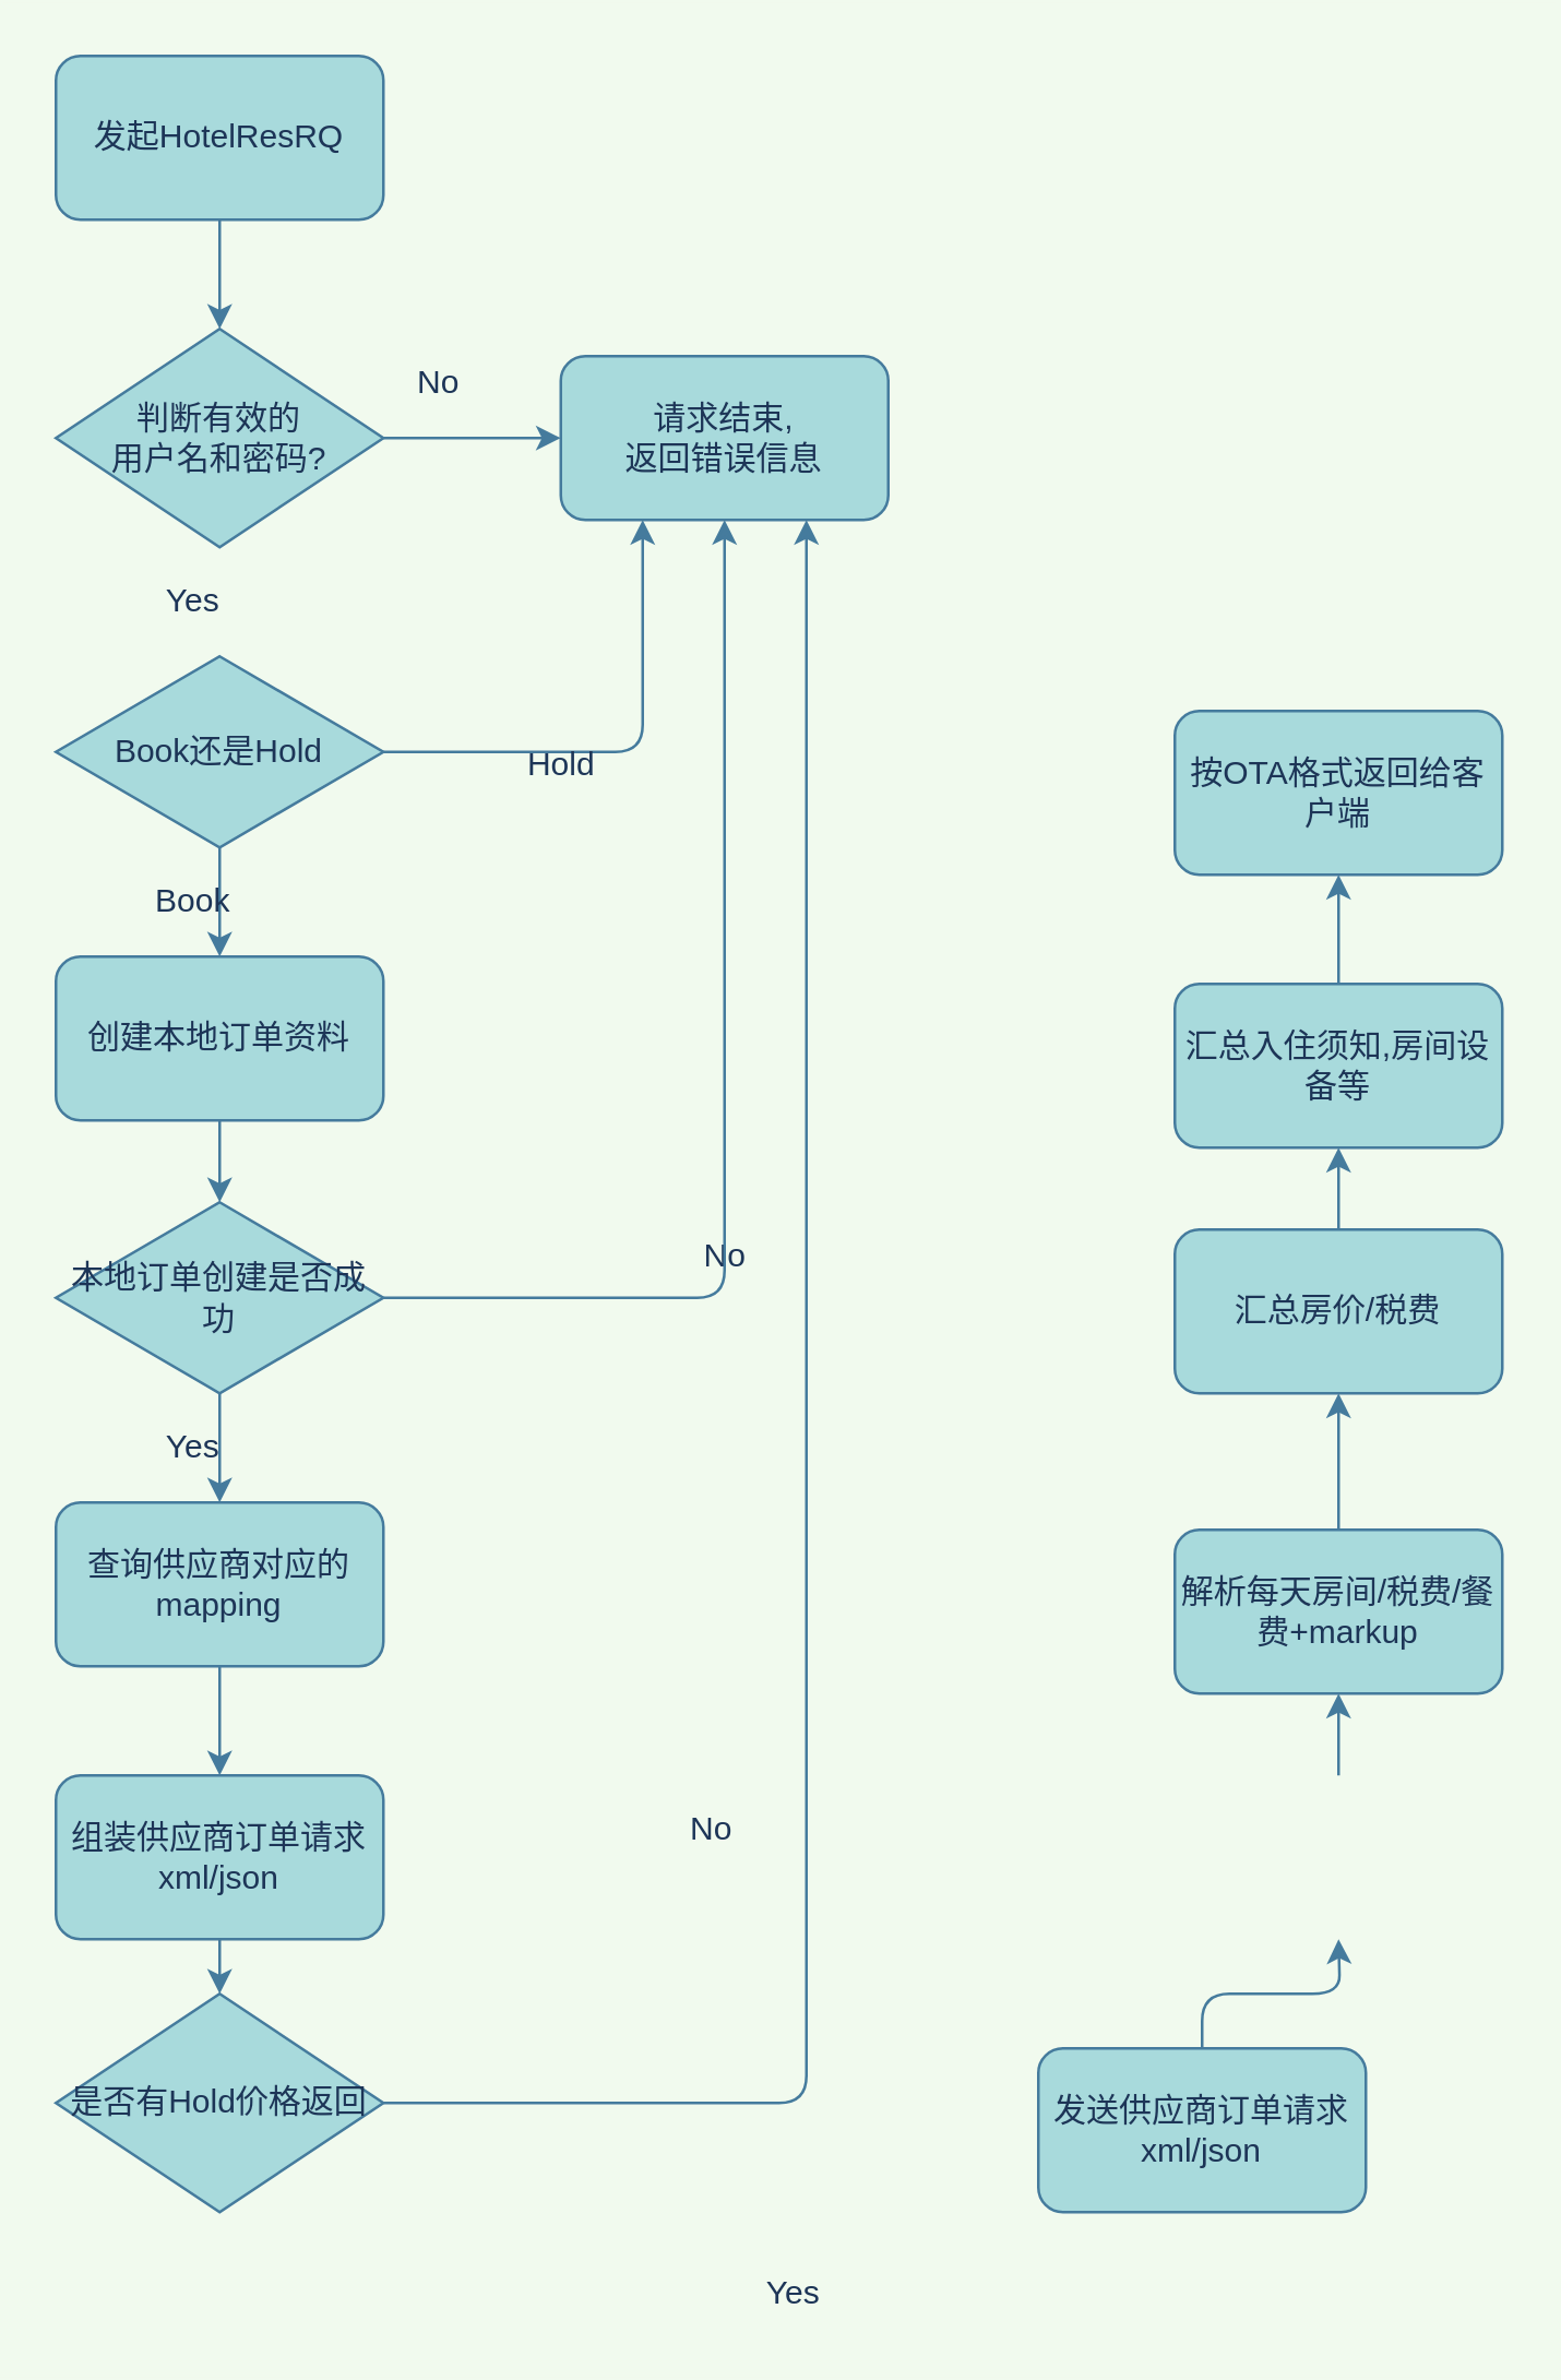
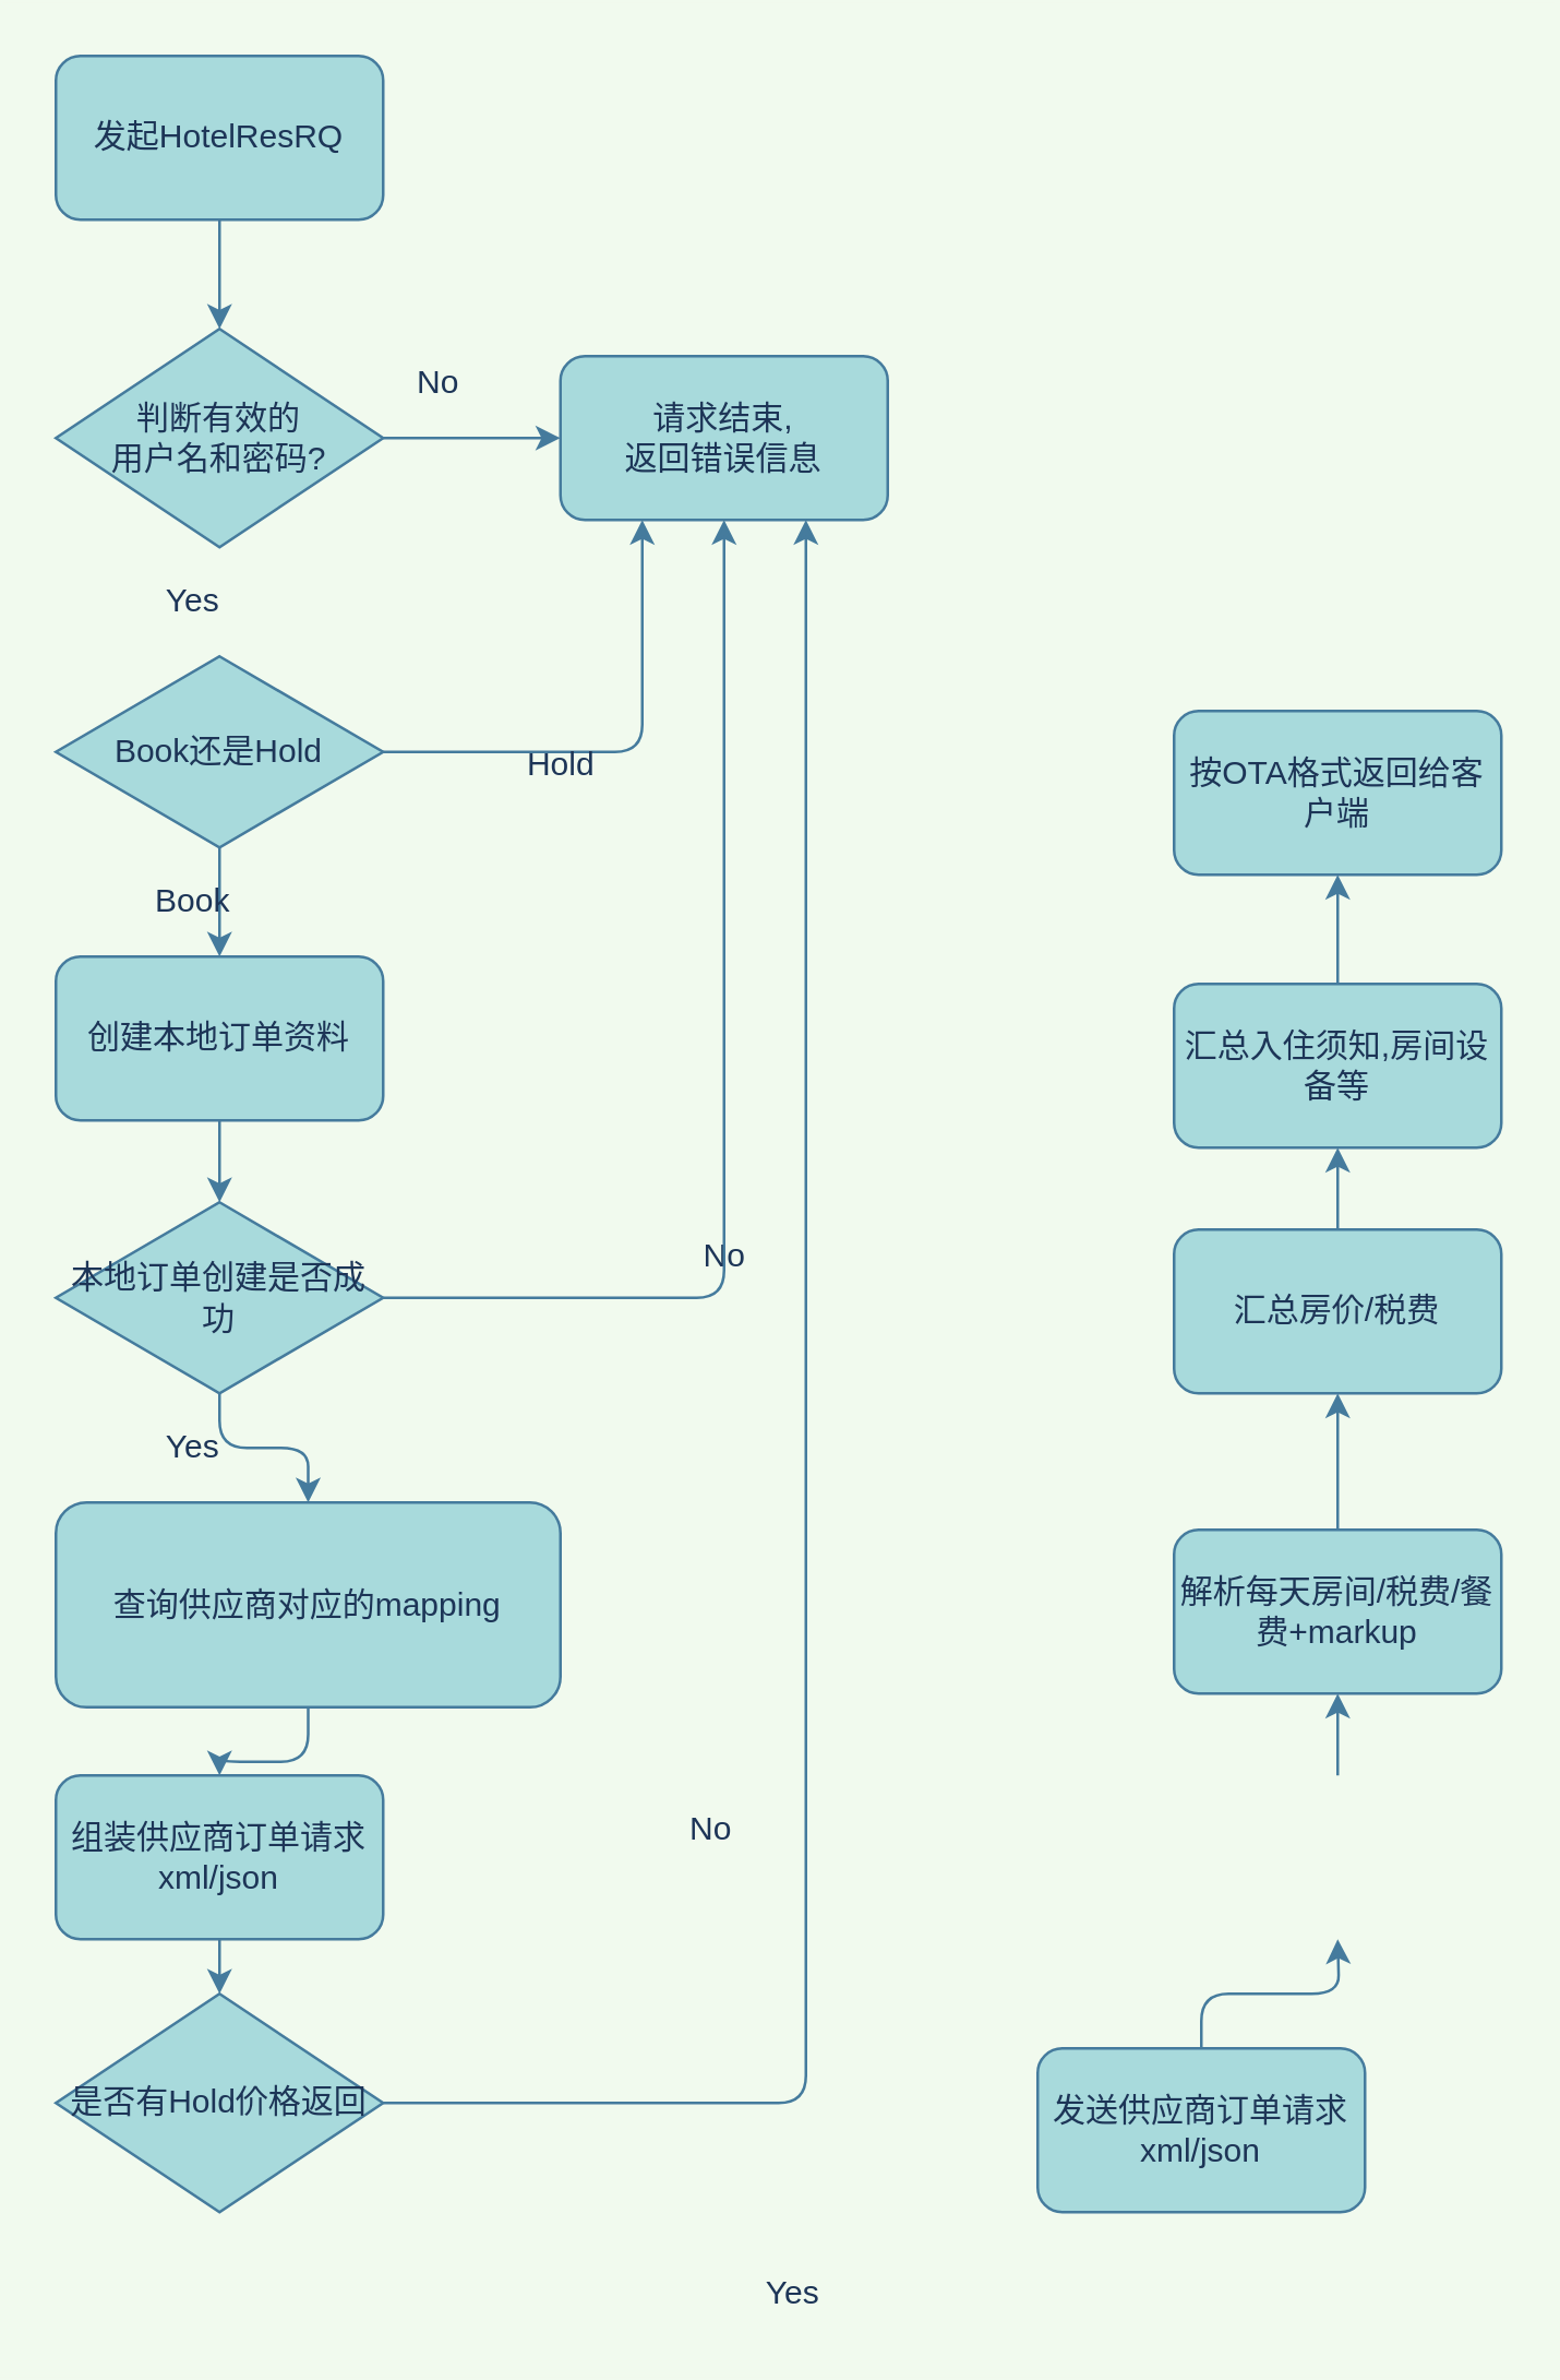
  <mxCell id="0" />
  <mxCell id="1" parent="0" />
  <mxCell id="2" style="edgeStyle=orthogonalEdgeStyle;curved=0;rounded=1;sketch=0;orthogonalLoop=1;jettySize=auto;html=1;exitX=0.5;exitY=1;exitDx=0;exitDy=0;entryX=0.5;entryY=0;entryDx=0;entryDy=0;strokeColor=#457B9D;fillColor=#A8DADC;fontColor=#1D3557;" edge="1" parent="1" source="3" target="5"><mxGeometry relative="1" as="geometry" /></mxCell>
  <mxCell id="3" value="发起HotelResRQ" style="rounded=1;whiteSpace=wrap;html=1;sketch=0;strokeColor=#457B9D;fillColor=#A8DADC;fontColor=#1D3557;" vertex="1" parent="1"><mxGeometry x="20" y="20" width="120" height="60" as="geometry" /></mxCell>
  <mxCell id="4" style="edgeStyle=orthogonalEdgeStyle;curved=0;rounded=1;sketch=0;orthogonalLoop=1;jettySize=auto;html=1;exitX=1;exitY=0.5;exitDx=0;exitDy=0;strokeColor=#457B9D;fillColor=#A8DADC;fontColor=#1D3557;entryX=0;entryY=0.5;entryDx=0;entryDy=0;" edge="1" parent="1" source="5" target="6"><mxGeometry relative="1" as="geometry"><mxPoint x="200" y="160" as="targetPoint" /></mxGeometry></mxCell>
  <mxCell id="5" value="判断有效的&lt;br&gt;用户名和密码?" style="rhombus;whiteSpace=wrap;html=1;rounded=0;sketch=0;strokeColor=#457B9D;fillColor=#A8DADC;fontColor=#1D3557;" vertex="1" parent="1"><mxGeometry x="20" y="120" width="120" height="80" as="geometry" /></mxCell>
  <mxCell id="6" value="请求结束,&lt;br&gt;返回错误信息" style="rounded=1;whiteSpace=wrap;html=1;sketch=0;strokeColor=#457B9D;fillColor=#A8DADC;fontColor=#1D3557;" vertex="1" parent="1"><mxGeometry x="205" y="130" width="120" height="60" as="geometry" /></mxCell>
  <mxCell id="7" style="edgeStyle=orthogonalEdgeStyle;curved=0;rounded=1;sketch=0;orthogonalLoop=1;jettySize=auto;html=1;exitX=0.5;exitY=1;exitDx=0;exitDy=0;entryX=0.5;entryY=0;entryDx=0;entryDy=0;strokeColor=#457B9D;fillColor=#A8DADC;fontColor=#1D3557;" edge="1" parent="1" source="9" target="11"><mxGeometry relative="1" as="geometry" /></mxCell>
  <mxCell id="8" style="edgeStyle=orthogonalEdgeStyle;curved=0;rounded=1;sketch=0;orthogonalLoop=1;jettySize=auto;html=1;exitX=1;exitY=0.5;exitDx=0;exitDy=0;entryX=0.25;entryY=1;entryDx=0;entryDy=0;strokeColor=#457B9D;fillColor=#A8DADC;fontColor=#1D3557;" edge="1" parent="1" source="9" target="6"><mxGeometry relative="1" as="geometry" /></mxCell>
  <mxCell id="9" value="Book还是Hold" style="rhombus;whiteSpace=wrap;html=1;rounded=0;sketch=0;strokeColor=#457B9D;fillColor=#A8DADC;fontColor=#1D3557;" vertex="1" parent="1"><mxGeometry x="20" y="240" width="120" height="70" as="geometry" /></mxCell>
  <mxCell id="10" style="edgeStyle=orthogonalEdgeStyle;curved=0;rounded=1;sketch=0;orthogonalLoop=1;jettySize=auto;html=1;exitX=0.5;exitY=1;exitDx=0;exitDy=0;entryX=0.5;entryY=0;entryDx=0;entryDy=0;strokeColor=#457B9D;fillColor=#A8DADC;fontColor=#1D3557;" edge="1" parent="1" source="11" target="34"><mxGeometry relative="1" as="geometry" /></mxCell>
  <mxCell id="11" value="创建本地订单资料" style="rounded=1;whiteSpace=wrap;html=1;sketch=0;strokeColor=#457B9D;fillColor=#A8DADC;fontColor=#1D3557;" vertex="1" parent="1"><mxGeometry x="20" y="350" width="120" height="60" as="geometry" /></mxCell>
  <mxCell id="12" style="edgeStyle=orthogonalEdgeStyle;curved=0;rounded=1;sketch=0;orthogonalLoop=1;jettySize=auto;html=1;exitX=0.5;exitY=1;exitDx=0;exitDy=0;entryX=0.5;entryY=0;entryDx=0;entryDy=0;strokeColor=#457B9D;fillColor=#A8DADC;fontColor=#1D3557;" edge="1" parent="1" source="13" target="38"><mxGeometry relative="1" as="geometry"><mxPoint x="80" y="660" as="targetPoint" /></mxGeometry></mxCell>
- <mxCell id="13" value="查询供应商对应的mapping" style="rounded=1;whiteSpace=wrap;html=1;sketch=0;strokeColor=#457B9D;fillColor=#A8DADC;fontColor=#1D3557;" vertex="1" parent="1"><mxGeometry x="20" y="550" width="120" height="60" as="geometry" /></mxCell>
+ <mxCell id="13" value="查询供应商对应的mapping" style="rounded=1;whiteSpace=wrap;html=1;sketch=0;strokeColor=#457B9D;fillColor=#A8DADC;fontColor=#1D3557;" vertex="1" parent="1"><mxGeometry x="20" y="550" width="185" height="75" as="geometry" /></mxCell>
  <mxCell id="14" style="edgeStyle=orthogonalEdgeStyle;curved=0;rounded=1;sketch=0;orthogonalLoop=1;jettySize=auto;html=1;exitX=1;exitY=0.5;exitDx=0;exitDy=0;entryX=0.75;entryY=1;entryDx=0;entryDy=0;strokeColor=#457B9D;fillColor=#A8DADC;fontColor=#1D3557;" edge="1" parent="1" source="15" target="6"><mxGeometry relative="1" as="geometry" /></mxCell>
  <mxCell id="15" value="是否有Hold价格返回" style="rhombus;whiteSpace=wrap;html=1;rounded=0;sketch=0;strokeColor=#457B9D;fillColor=#A8DADC;fontColor=#1D3557;" vertex="1" parent="1"><mxGeometry x="20" y="730" width="120" height="80" as="geometry" /></mxCell>
  <mxCell id="16" value="按OTA格式返回给客户端" style="rounded=1;whiteSpace=wrap;html=1;sketch=0;strokeColor=#457B9D;fillColor=#A8DADC;fontColor=#1D3557;" vertex="1" parent="1"><mxGeometry x="430" y="260" width="120" height="60" as="geometry" /></mxCell>
  <mxCell id="17" value="Yes" style="text;html=1;align=center;verticalAlign=middle;resizable=0;points=[];autosize=1;fontColor=#1D3557;" vertex="1" parent="1"><mxGeometry x="50" y="210" width="40" height="20" as="geometry" /></mxCell>
  <mxCell id="18" value="No" style="text;html=1;align=center;verticalAlign=middle;resizable=0;points=[];autosize=1;fontColor=#1D3557;" vertex="1" parent="1"><mxGeometry x="145" y="130" width="30" height="20" as="geometry" /></mxCell>
  <mxCell id="19" value="Hold" style="text;html=1;align=center;verticalAlign=middle;resizable=0;points=[];autosize=1;fontColor=#1D3557;" vertex="1" parent="1"><mxGeometry x="185" y="270" width="40" height="20" as="geometry" /></mxCell>
  <mxCell id="20" value="Book" style="text;html=1;align=center;verticalAlign=middle;resizable=0;points=[];autosize=1;fontColor=#1D3557;" vertex="1" parent="1"><mxGeometry x="50" y="320" width="40" height="20" as="geometry" /></mxCell>
  <mxCell id="21" value="No" style="text;html=1;align=center;verticalAlign=middle;resizable=0;points=[];autosize=1;fontColor=#1D3557;" vertex="1" parent="1"><mxGeometry x="250" y="450" width="30" height="20" as="geometry" /></mxCell>
  <mxCell id="22" style="edgeStyle=orthogonalEdgeStyle;curved=0;rounded=1;sketch=0;orthogonalLoop=1;jettySize=auto;html=1;exitX=0.5;exitY=0;exitDx=0;exitDy=0;entryX=0.5;entryY=1;entryDx=0;entryDy=0;strokeColor=#457B9D;fillColor=#A8DADC;fontColor=#1D3557;" edge="1" parent="1" source="23"><mxGeometry relative="1" as="geometry"><mxPoint x="490" y="710" as="targetPoint" /></mxGeometry></mxCell>
  <mxCell id="23" value="发送供应商订单请求xml/json" style="rounded=1;whiteSpace=wrap;html=1;sketch=0;strokeColor=#457B9D;fillColor=#A8DADC;fontColor=#1D3557;" vertex="1" parent="1"><mxGeometry x="380" y="750" width="120" height="60" as="geometry" /></mxCell>
  <mxCell id="24" style="edgeStyle=orthogonalEdgeStyle;curved=0;rounded=1;sketch=0;orthogonalLoop=1;jettySize=auto;html=1;exitX=0.5;exitY=0;exitDx=0;exitDy=0;entryX=0.5;entryY=1;entryDx=0;entryDy=0;strokeColor=#457B9D;fillColor=#A8DADC;fontColor=#1D3557;" edge="1" parent="1" target="26"><mxGeometry relative="1" as="geometry"><mxPoint x="490" y="650" as="sourcePoint" /></mxGeometry></mxCell>
  <mxCell id="25" style="edgeStyle=orthogonalEdgeStyle;curved=0;rounded=1;sketch=0;orthogonalLoop=1;jettySize=auto;html=1;exitX=0.5;exitY=0;exitDx=0;exitDy=0;entryX=0.5;entryY=1;entryDx=0;entryDy=0;strokeColor=#457B9D;fillColor=#A8DADC;fontColor=#1D3557;" edge="1" parent="1" source="26" target="28"><mxGeometry relative="1" as="geometry" /></mxCell>
  <mxCell id="26" value="解析每天房间/税费/餐费+markup" style="rounded=1;whiteSpace=wrap;html=1;sketch=0;strokeColor=#457B9D;fillColor=#A8DADC;fontColor=#1D3557;" vertex="1" parent="1"><mxGeometry x="430" y="560" width="120" height="60" as="geometry" /></mxCell>
  <mxCell id="27" style="edgeStyle=orthogonalEdgeStyle;curved=0;rounded=1;sketch=0;orthogonalLoop=1;jettySize=auto;html=1;exitX=0.5;exitY=0;exitDx=0;exitDy=0;entryX=0.5;entryY=1;entryDx=0;entryDy=0;strokeColor=#457B9D;fillColor=#A8DADC;fontColor=#1D3557;" edge="1" parent="1" source="28" target="30"><mxGeometry relative="1" as="geometry" /></mxCell>
  <mxCell id="28" value="汇总房价/税费" style="rounded=1;whiteSpace=wrap;html=1;sketch=0;strokeColor=#457B9D;fillColor=#A8DADC;fontColor=#1D3557;" vertex="1" parent="1"><mxGeometry x="430" y="450" width="120" height="60" as="geometry" /></mxCell>
  <mxCell id="29" style="edgeStyle=orthogonalEdgeStyle;curved=0;rounded=1;sketch=0;orthogonalLoop=1;jettySize=auto;html=1;exitX=0.5;exitY=0;exitDx=0;exitDy=0;entryX=0.5;entryY=1;entryDx=0;entryDy=0;strokeColor=#457B9D;fillColor=#A8DADC;fontColor=#1D3557;" edge="1" parent="1" source="30" target="16"><mxGeometry relative="1" as="geometry" /></mxCell>
  <mxCell id="30" value="汇总入住须知,房间设备等" style="rounded=1;whiteSpace=wrap;html=1;sketch=0;strokeColor=#457B9D;fillColor=#A8DADC;fontColor=#1D3557;" vertex="1" parent="1"><mxGeometry x="430" y="360" width="120" height="60" as="geometry" /></mxCell>
  <mxCell id="31" value="Yes" style="text;html=1;align=center;verticalAlign=middle;resizable=0;points=[];autosize=1;fontColor=#1D3557;" vertex="1" parent="1"><mxGeometry x="270" y="830" width="40" height="20" as="geometry" /></mxCell>
  <mxCell id="32" style="edgeStyle=orthogonalEdgeStyle;curved=0;rounded=1;sketch=0;orthogonalLoop=1;jettySize=auto;html=1;exitX=1;exitY=0.5;exitDx=0;exitDy=0;entryX=0.5;entryY=1;entryDx=0;entryDy=0;strokeColor=#457B9D;fillColor=#A8DADC;fontColor=#1D3557;" edge="1" parent="1" source="34" target="6"><mxGeometry relative="1" as="geometry" /></mxCell>
  <mxCell id="33" style="edgeStyle=orthogonalEdgeStyle;curved=0;rounded=1;sketch=0;orthogonalLoop=1;jettySize=auto;html=1;exitX=0.5;exitY=1;exitDx=0;exitDy=0;entryX=0.5;entryY=0;entryDx=0;entryDy=0;strokeColor=#457B9D;fillColor=#A8DADC;fontColor=#1D3557;" edge="1" parent="1" source="34" target="13"><mxGeometry relative="1" as="geometry" /></mxCell>
  <mxCell id="34" value="本地订单创建是否成功" style="rhombus;whiteSpace=wrap;html=1;rounded=0;sketch=0;strokeColor=#457B9D;fillColor=#A8DADC;fontColor=#1D3557;" vertex="1" parent="1"><mxGeometry x="20" y="440" width="120" height="70" as="geometry" /></mxCell>
  <mxCell id="35" value="Yes" style="text;html=1;align=center;verticalAlign=middle;resizable=0;points=[];autosize=1;fontColor=#1D3557;" vertex="1" parent="1"><mxGeometry x="50" y="520" width="40" height="20" as="geometry" /></mxCell>
  <mxCell id="36" value="No" style="text;html=1;align=center;verticalAlign=middle;resizable=0;points=[];autosize=1;fontColor=#1D3557;" vertex="1" parent="1"><mxGeometry x="245" y="660" width="30" height="20" as="geometry" /></mxCell>
  <mxCell id="37" style="edgeStyle=orthogonalEdgeStyle;curved=0;rounded=1;sketch=0;orthogonalLoop=1;jettySize=auto;html=1;exitX=0.5;exitY=1;exitDx=0;exitDy=0;entryX=0.5;entryY=0;entryDx=0;entryDy=0;strokeColor=#457B9D;fillColor=#A8DADC;fontColor=#1D3557;" edge="1" parent="1" source="38" target="15"><mxGeometry relative="1" as="geometry" /></mxCell>
  <mxCell id="38" value="组装供应商订单请求xml/json" style="rounded=1;whiteSpace=wrap;html=1;sketch=0;strokeColor=#457B9D;fillColor=#A8DADC;fontColor=#1D3557;" vertex="1" parent="1"><mxGeometry x="20" y="650" width="120" height="60" as="geometry" /></mxCell>
